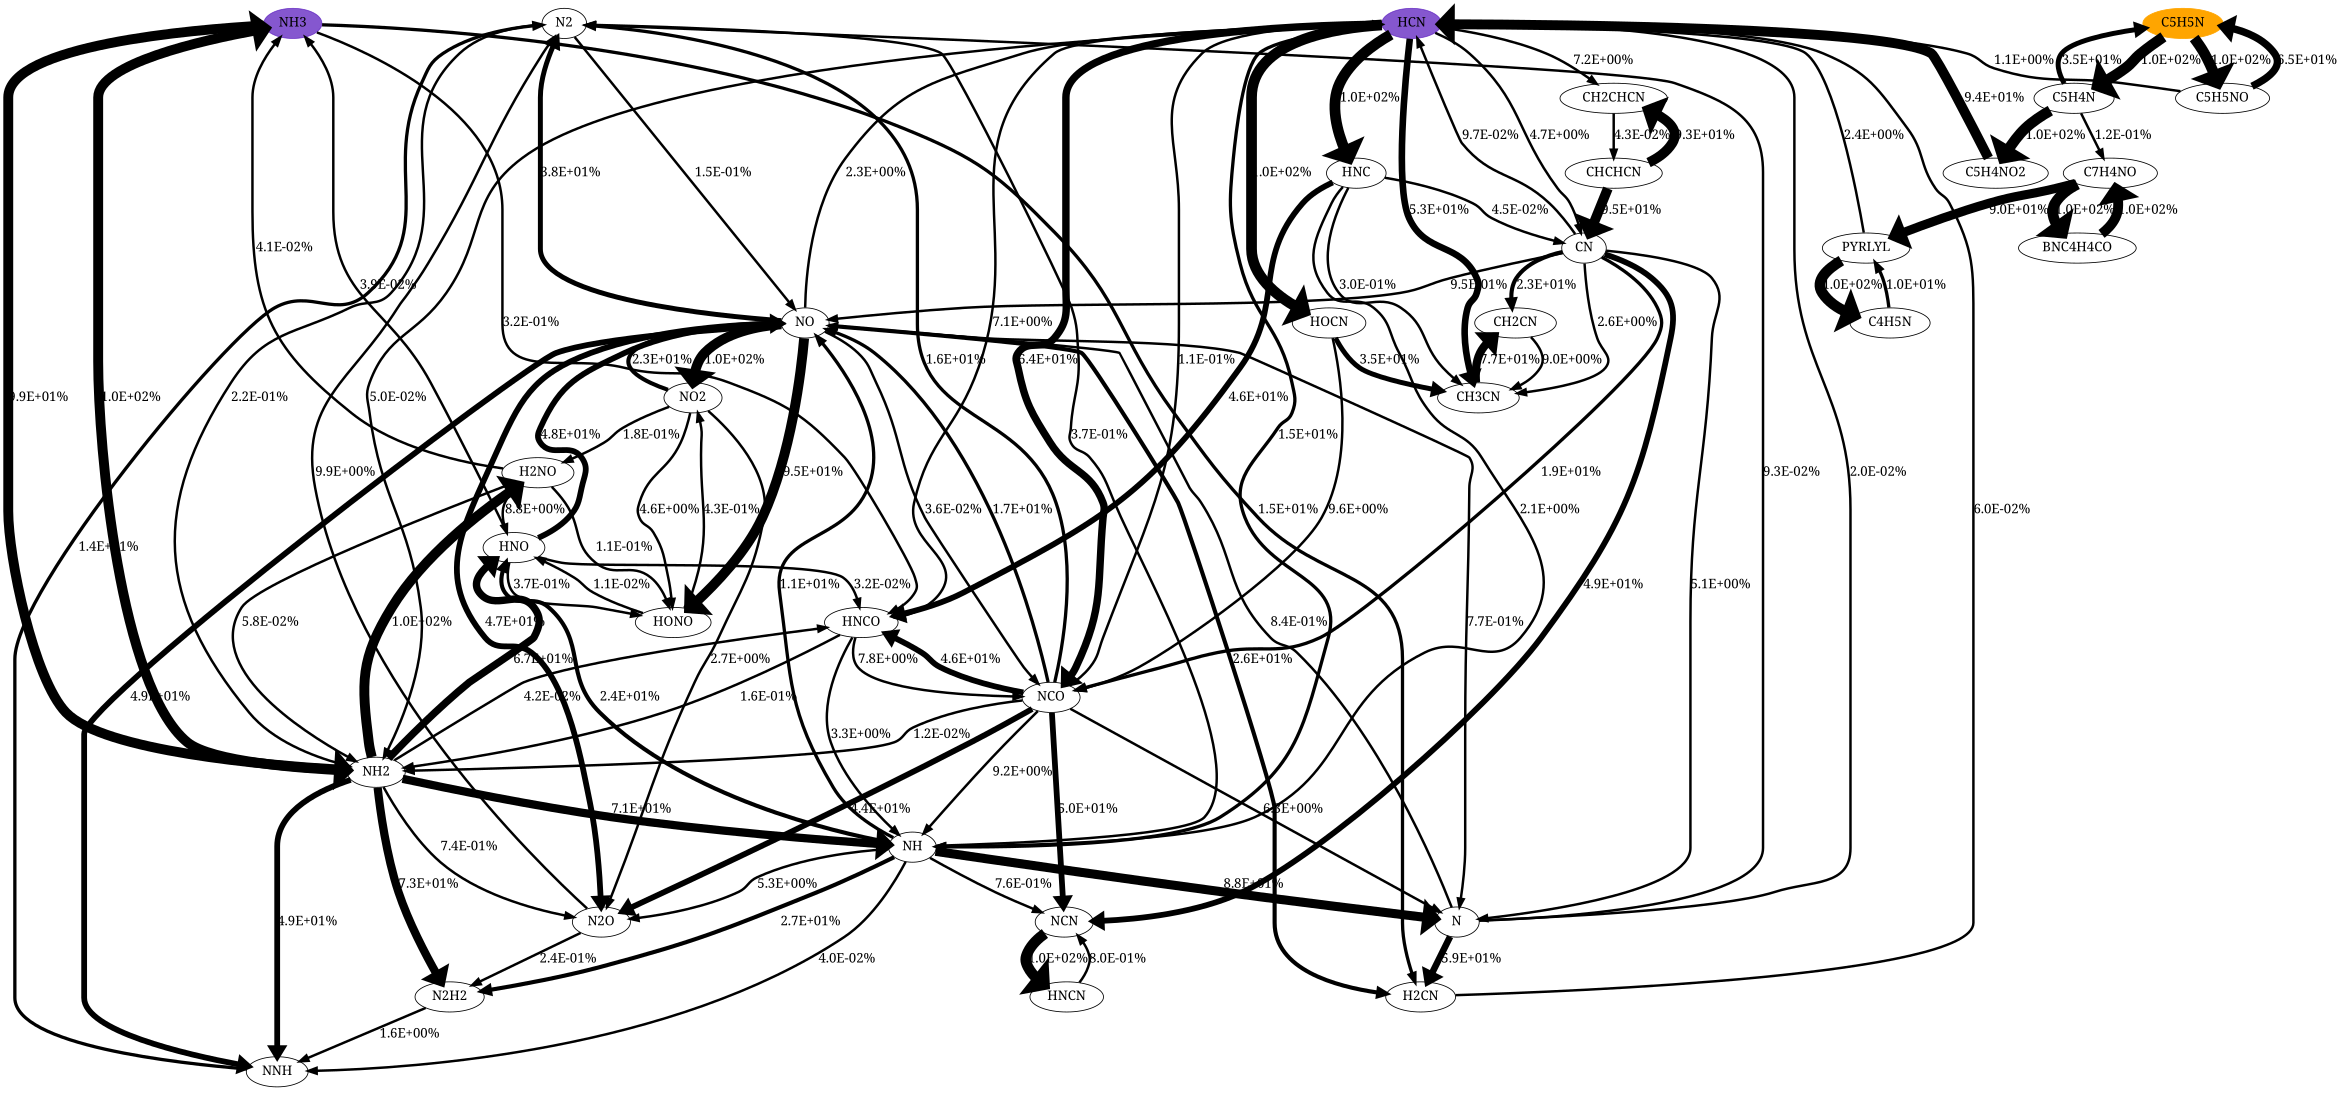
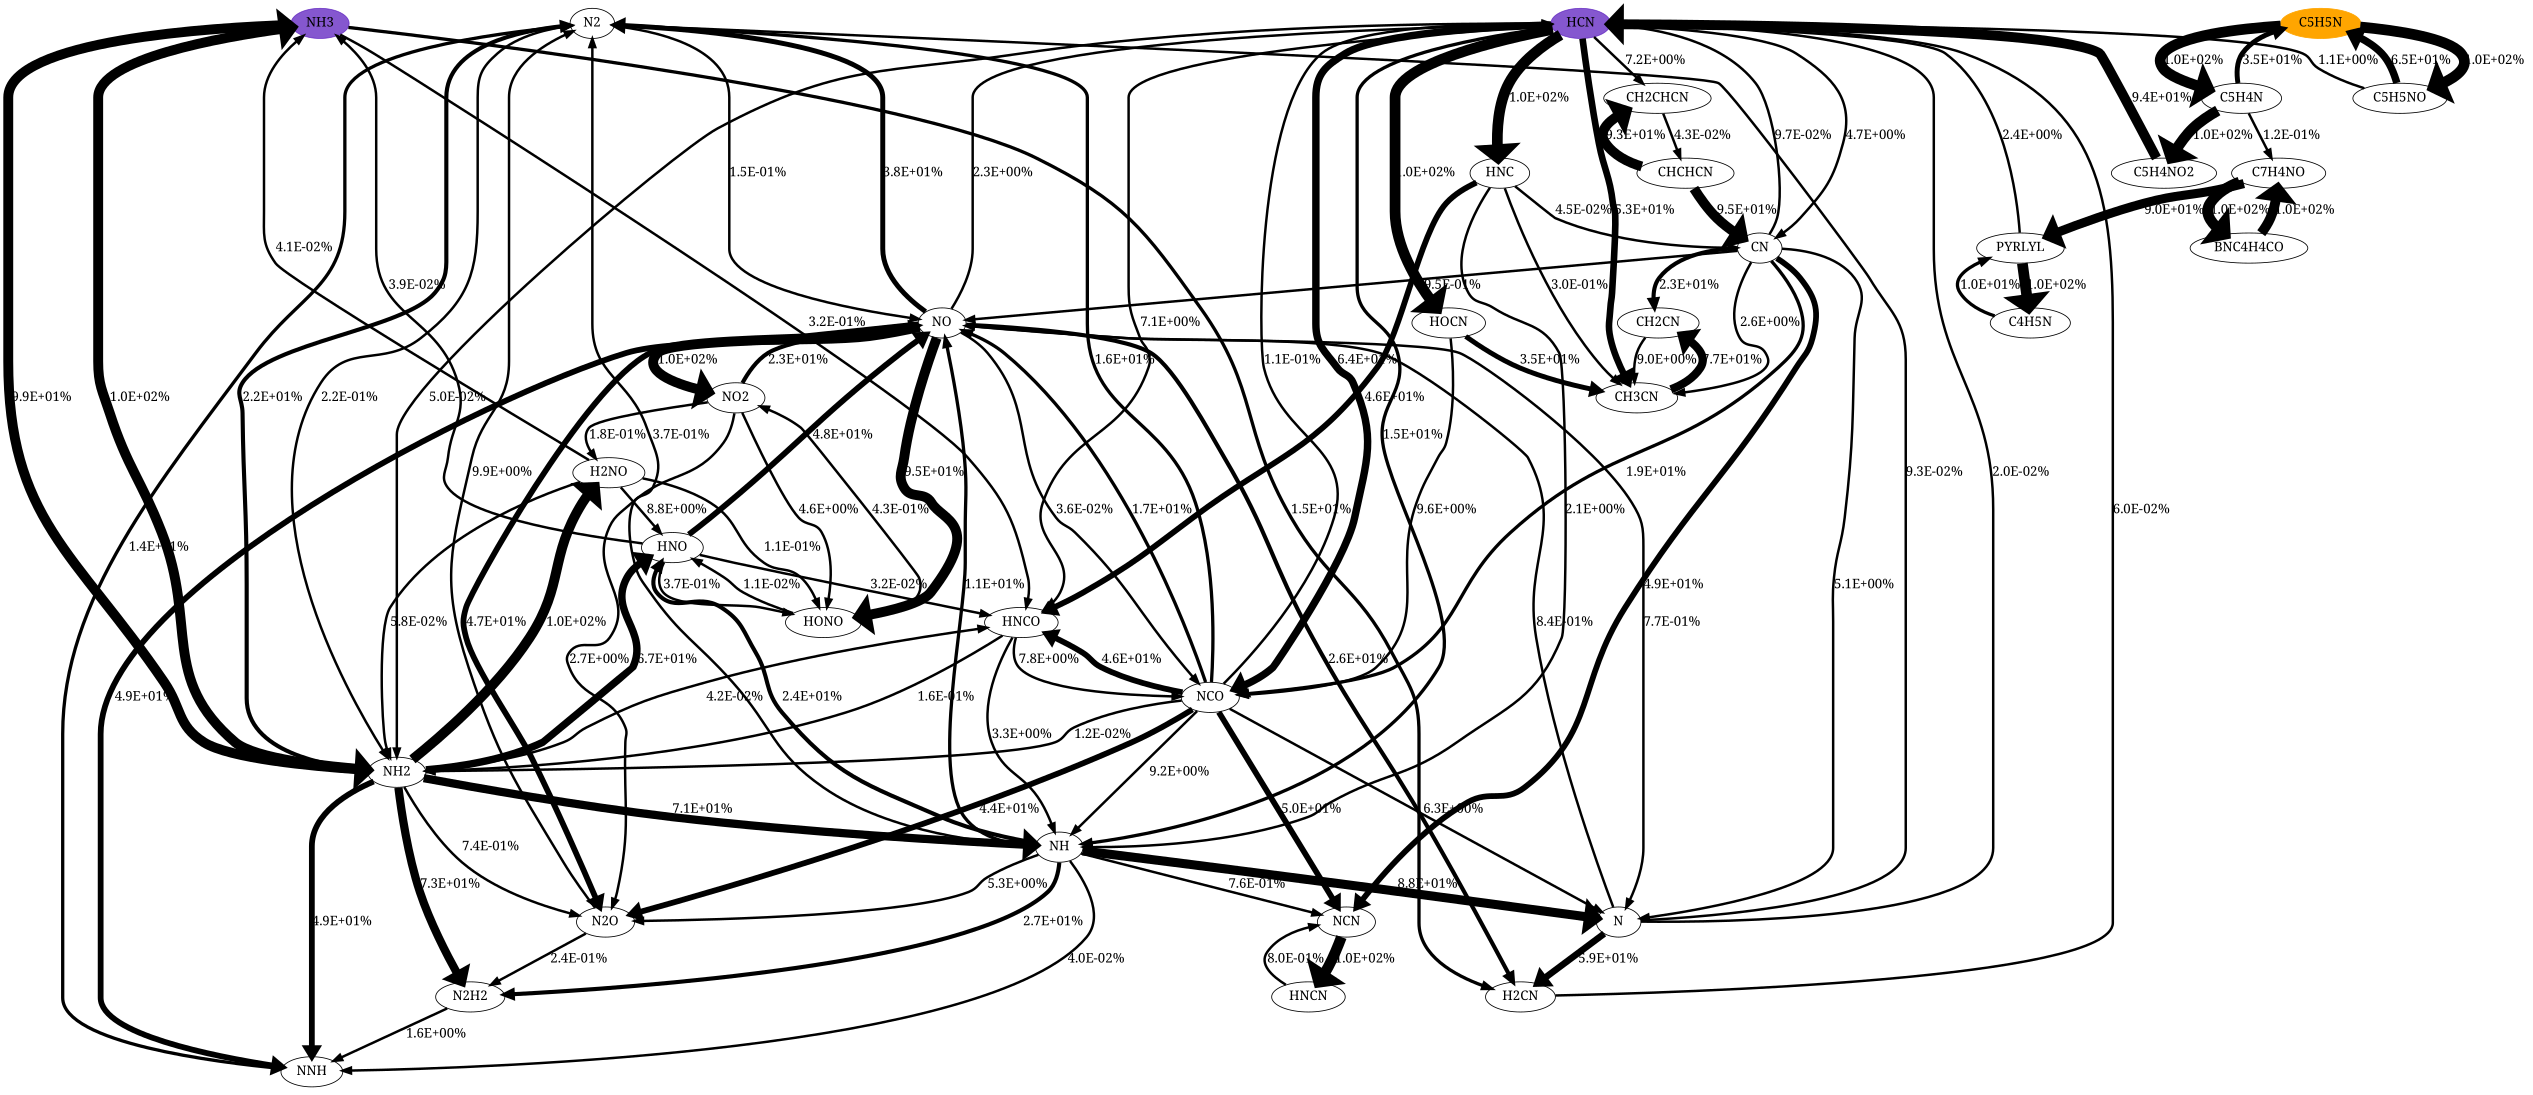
  digraph {
    b="0,0,1558,558"
    rankdir=TB
    splines=True
    node [fontname=serif fontsize=16]
    edge [fontcolor=black fontname=serif fontsize=16 penwidth=3]
    N2
    HCN [color="#500dbab1" fillcolor="#500dbab1" style=filled]
    NH3 [color="#500dbab1" fillcolor="#500dbab1" style=filled]
    C5H5N [color=orange fillcolor=orange style=filled]
    NO
    NH2
    NCO
    NH
    HNCO
    HNC
    CN
    CH2CHCN
    HOCN
    CH3CN
    H2CN
    C5H4N
    C5H5NO
    NNH
    HONO
    N
    N2O
    NO2
    HNO
    N2H2
    H2NO
    NCN
    CH2CN
    CHCHCN
    HNCN
    n30 [label=C7H4NO]
    C5H4NO2
    PYRLYL
    BNC4H4CO
    C4H5N
    subgraph sub_1 {
      rank=source
      N2
      HCN
      NH3
      C5H5N
    }
    N2 -> NO [label="1.5E-01%"]
    N2 -> NH2 [label="2.2E-01%"]
    HCN -> NH2 [label="5.0E-02%"]
    HCN -> NCO [label="6.4E+01%" penwidth=9]
    HCN -> NH [label="1.5E+01%" penwidth=4]
    HCN -> HNCO [label="7.1E+00%"]
    HCN -> HNC [label="1.0E+02%" penwidth=13]
    HCN -> CN [label="4.7E+00%"]
    HCN -> CH2CHCN [label="7.2E+00%"]
    HCN -> HOCN [label="1.0E+02%" penwidth=13]
    HCN -> CH3CN [label="5.3E+01%" penwidth=8]
    NH3 -> NH2 [label="9.9E+01%" penwidth=12]
    NH3 -> HNCO [label="3.2E-01%"]
    NH3 -> H2CN [label="1.5E+01%" penwidth=4]
    C5H5N -> C5H4N [label="1.0E+02%" penwidth=13]
    C5H5N -> C5H5NO [label="1.0E+02%" penwidth=13]
    NO -> N2 [label="3.8E+01%" penwidth=6]
    NO -> HCN [label="2.3E+00%"]
    NO -> NCO [label="3.6E-02%"]
    NO -> H2CN [label="2.6E+01%" penwidth=5]
    NO -> NNH [label="4.9E+01%" penwidth=7]
    NO -> HONO [label="9.5E+01%" penwidth=12]
    NO -> N [label="7.7E-01%"]
    NO -> N2O [label="4.7E+01%" penwidth=7]
    NO -> NO2 [label="1.0E+02%" penwidth=12]
+   NH2 -> N2 [label="2.2E+01%" penwidth=5]
    NH2 -> NH3 [label="1.0E+02%" penwidth=12]
    NH2 -> NH [label="7.1E+01%" penwidth=10]
    NH2 -> HNCO [label="4.2E-02%"]
    NH2 -> NNH [label="4.9E+01%" penwidth=7]
    NH2 -> N2O [label="7.4E-01%"]
    NH2 -> HNO [label="6.7E+01%" penwidth=9]
    NH2 -> N2H2 [label="7.3E+01%" penwidth=10]
    NH2 -> H2NO [label="1.0E+02%" penwidth=12]
    NCO -> N2 [label="1.6E+01%" penwidth=4]
    NCO -> HCN [label="1.1E-01%"]
    NCO -> NO [label="1.7E+01%" penwidth=4]
    NCO -> NH2 [label="1.2E-02%"]
    NCO -> NH [label="9.2E+00%"]
    NCO -> HNCO [label="4.6E+01%" penwidth=7]
    NCO -> N [label="6.3E+00%"]
    NCO -> N2O [label="4.4E+01%" penwidth=7]
    NCO -> NCN [label="5.0E+01%" penwidth=7]
    NH -> N2 [label="3.7E-01%"]
    NH -> NO [label="1.1E+01%" penwidth=4]
    NH -> NNH [label="4.0E-02%"]
    NH -> N [label="8.8E+01%" penwidth=11]
    NH -> N2O [label="5.3E+00%"]
    NH -> HNO [label="2.4E+01%" penwidth=5]
    NH -> N2H2 [label="2.7E+01%" penwidth=5]
    NH -> NCN [label="7.6E-01%"]
    HNCO -> NH2 [label="1.6E-01%"]
    HNCO -> NCO [label="7.8E+00%"]
    HNCO -> NH [label="3.3E+00%"]
    HNC -> NH [label="2.1E+00%"]
    HNC -> HNCO [label="4.6E+01%" penwidth=7]
    HNC -> CN [label="4.5E-02%"]
    HNC -> CH3CN [label="3.0E-01%"]
    CN -> HCN [label="9.7E-02%"]
    CN -> NO [label="9.5E-01%"]
    CN -> NCO [label="1.9E+01%" penwidth=4]
    CN -> CH3CN [label="2.6E+00%"]
    CN -> N [label="5.1E+00%"]
    CN -> NCN [label="4.9E+01%" penwidth=7]
    CN -> CH2CN [label="2.3E+01%" penwidth=5]
    CH2CHCN -> CHCHCN [label="4.3E-02%"]
    HOCN -> NCO [label="9.6E+00%"]
    HOCN -> CH3CN [label="3.5E+01%" penwidth=6]
    CH3CN -> CH2CN [label="7.7E+01%" penwidth=10]
    H2CN -> HCN [label="6.0E-02%"]
    C5H4N -> C5H5N [label="3.5E+01%" penwidth=6]
    C5H4N -> n30 [label="1.2E-01%"]
    C5H4N -> C5H4NO2 [label="1.0E+02%" penwidth=13]
    C5H5NO -> HCN [label="1.1E+00%"]
    C5H5NO -> C5H5N [label="6.5E+01%" penwidth=9]
    NNH -> N2 [label="1.4E+01%" penwidth=4]
    HONO -> NO2 [label="4.3E-01%"]
    HONO -> HNO [label="1.1E-02%"]
    N -> N2 [label="9.3E-02%"]
    N -> HCN [label="2.0E-02%"]
    N -> NO [label="8.4E-01%"]
    N -> H2CN [label="5.9E+01%" penwidth=8]
    N2O -> N2 [label="9.9E+00%"]
    N2O -> N2H2 [label="2.4E-01%"]
    NO2 -> NO [label="2.3E+01%" penwidth=5]
    NO2 -> HONO [label="4.6E+00%"]
    NO2 -> N2O [label="2.7E+00%"]
    NO2 -> H2NO [label="1.8E-01%"]
    HNO -> NH3 [label="3.9E-02%"]
    HNO -> NO [label="4.8E+01%" penwidth=7]
    HNO -> HNCO [label="3.2E-02%"]
    HNO -> HONO [label="3.7E-01%"]
    N2H2 -> NNH [label="1.6E+00%"]
    H2NO -> NH3 [label="4.1E-02%"]
    H2NO -> NH2 [label="5.8E-02%"]
    H2NO -> HONO [label="1.1E-01%"]
    H2NO -> HNO [label="8.8E+00%"]
    NCN -> HNCN [label="1.0E+02%" penwidth=13]
    CH2CN -> CH3CN [label="9.0E+00%"]
    CHCHCN -> CN [label="9.5E+01%" penwidth=12]
    CHCHCN -> CH2CHCN [label="9.3E+01%" penwidth=12]
    HNCN -> NCN [label="8.0E-01%"]
    n30 -> PYRLYL [label="9.0E+01%" penwidth=11]
    n30 -> BNC4H4CO [label="1.0E+02%" penwidth=13]
    C5H4NO2 -> HCN [label="9.4E+01%" penwidth=12]
    PYRLYL -> HCN [label="2.4E+00%"]
    PYRLYL -> C4H5N [label="1.0E+02%" penwidth=13]
    BNC4H4CO -> n30 [label="1.0E+02%" penwidth=12]
    C4H5N -> PYRLYL [label="1.0E+01%" penwidth=4]
  }
